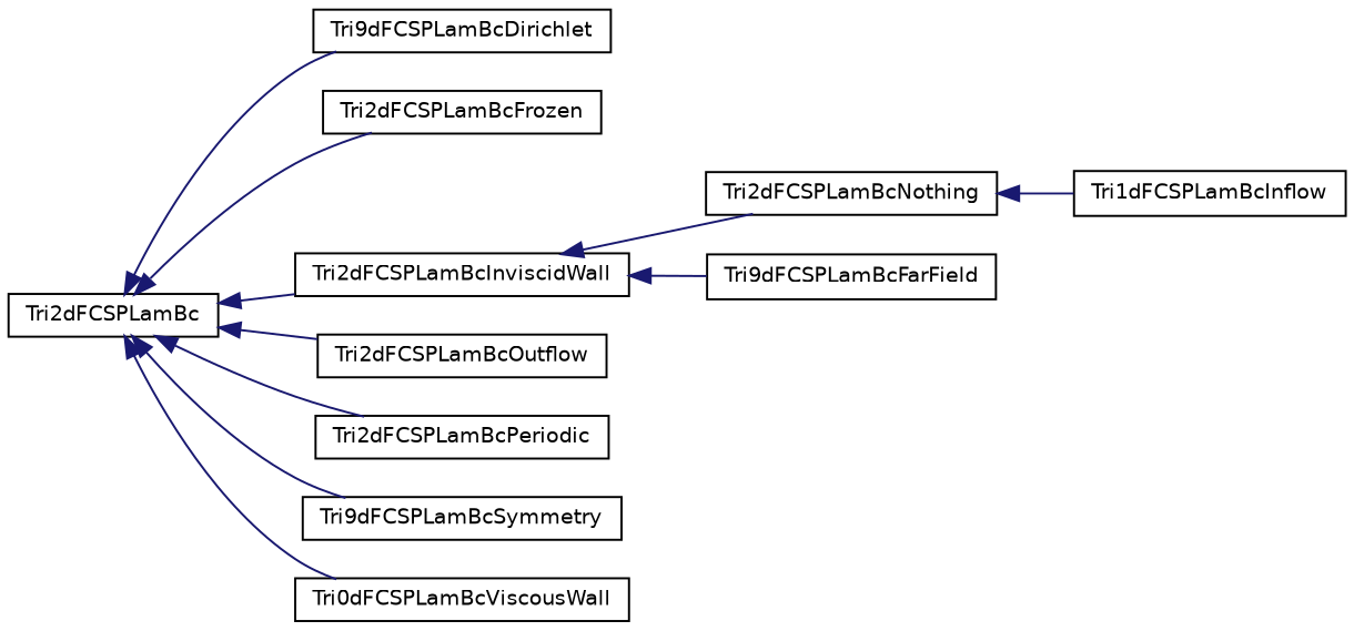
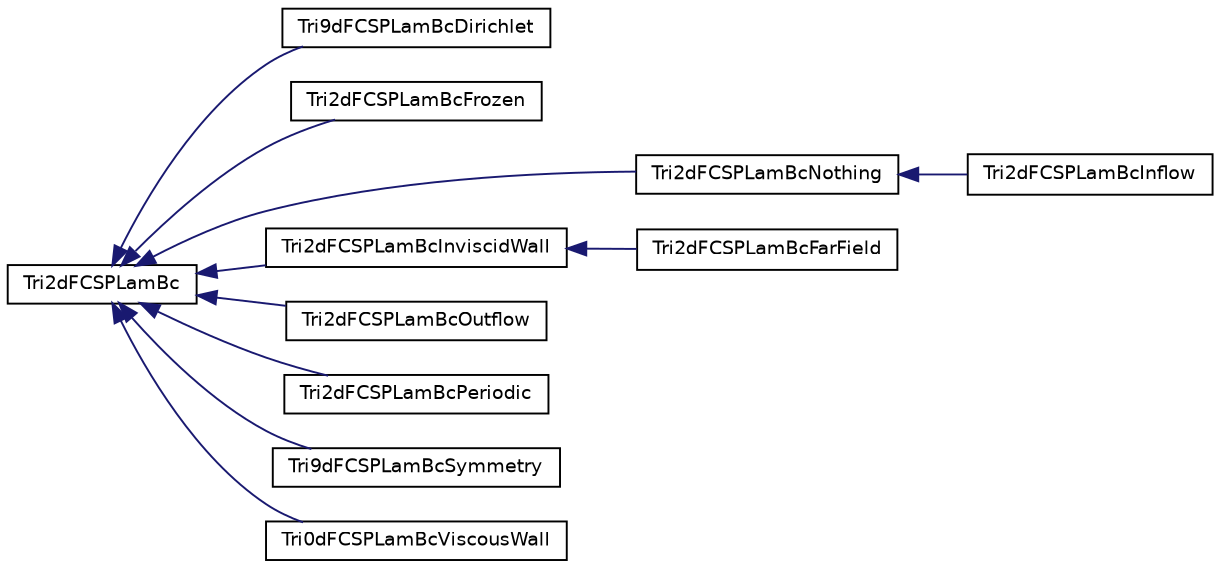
  digraph {
    rankdir=LR
    node [color=black fillcolor=white fontname=Helvetica fontsize=10 shape=record style=filled]
    edge [color=midnightblue dir=back fontname=Helvetica fontsize=10 labelfontname=Helvetica labelfontsize=10 style=solid]
    n1 [height=0.2 label=Tri2dFCSPLamBc width=0.4]
    n2 [height=0.2 label=Tri9dFCSPLamBcDirichlet width=0.4]
    n3 [height=0.2 label=Tri2dFCSPLamBcFrozen width=0.4]
    n4 [height=0.2 label=Tri2dFCSPLamBcInviscidWall width=0.4]
    n5 [height=0.2 label=Tri2dFCSPLamBcNothing width=0.4]
    n6 [height=0.2 label=Tri2dFCSPLamBcOutflow width=0.4]
    n7 [height=0.2 label=Tri2dFCSPLamBcPeriodic width=0.4]
    n8 [height=0.2 label=Tri9dFCSPLamBcSymmetry width=0.4]
    n9 [height=0.2 label=Tri0dFCSPLamBcViscousWall width=0.4]
-   n10 [height=0.2 label=Tri9dFCSPLamBcFarField width=0.4]
-   n11 [height=0.2 label=Tri1dFCSPLamBcInflow width=0.4]
+   n10 [height=0.2 label=Tri2dFCSPLamBcFarField width=0.4]
+   n11 [height=0.2 label=Tri2dFCSPLamBcInflow width=0.4]
    n1 -> n2
    n1 -> n3
    n1 -> n4
-   n4 -> n5
+   n1 -> n5
    n1 -> n6
    n1 -> n7
    n1 -> n8
    n1 -> n9
    n4 -> n10
    n5 -> n11
  }
